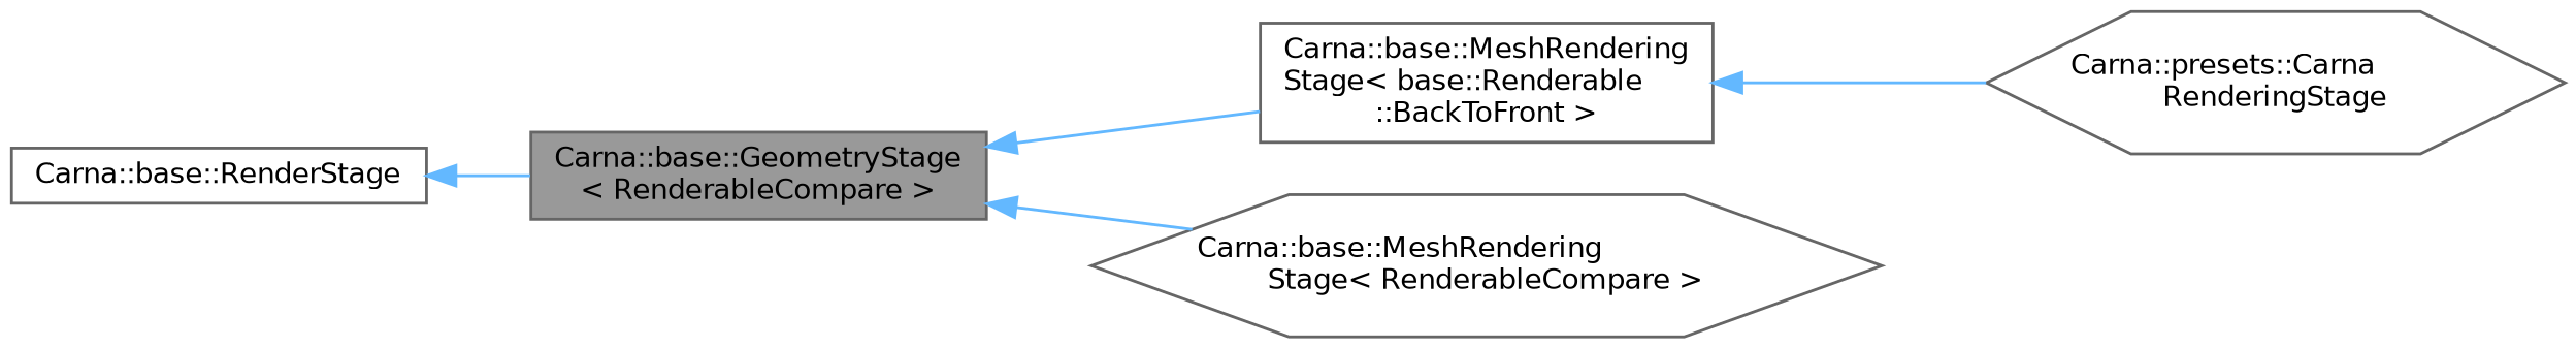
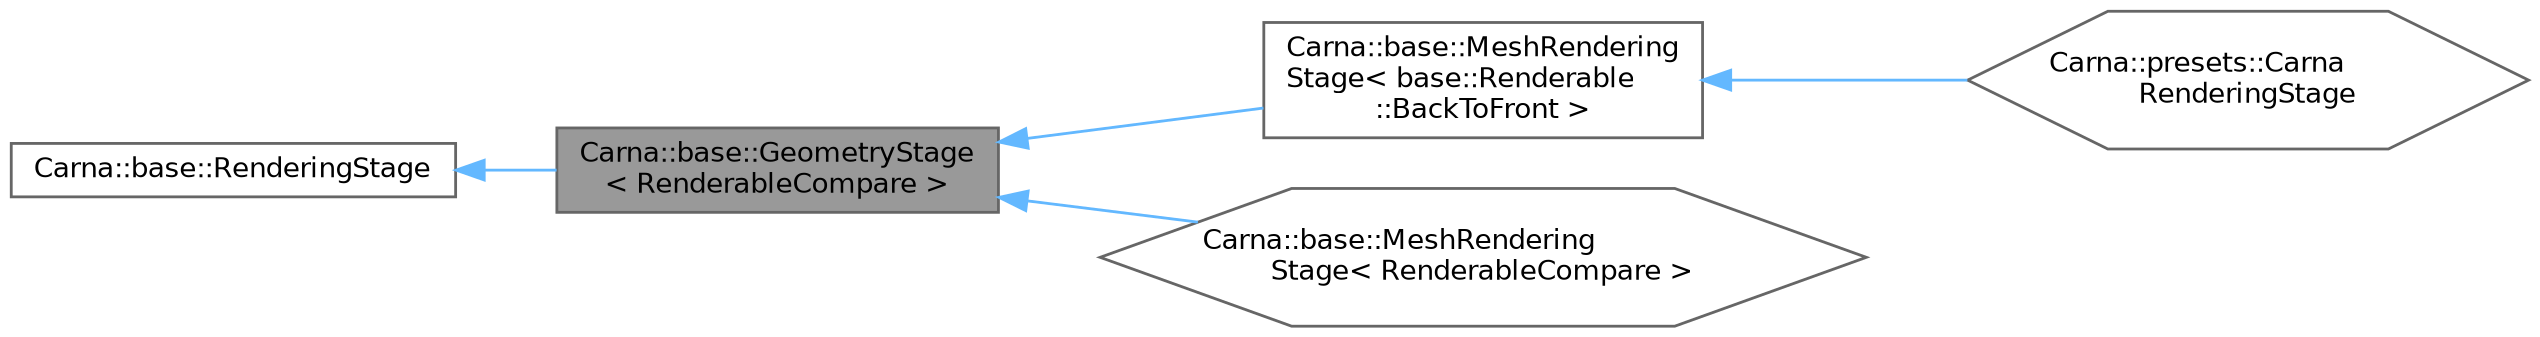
  digraph {
    rankdir=LR
    node [color=gray40 fillcolor=white fontname=Helvetica fontsize=10 shape=box style=filled]
    edge [color=steelblue1 dir=back fontname=Helvetica fontsize=10 labelfontname=Helvetica labelfontsize=10 style=solid]
    n1 [fillcolor=grey60 fontcolor=black height=0.2 label="Carna::base::GeometryStage\l\< RenderableCompare \>" width=0.4]
    n2 [height=0.2 label="Carna::base::MeshRendering\lStage\< base::Renderable\l::BackToFront \>" width=0.4]
    n3 [height=0.2 label="Carna::base::MeshRendering\lStage\< RenderableCompare \>" shape=hexagon width=0.4]
    n4 [height=0.2 label="Carna::presets::Carna\lRenderingStage" shape=hexagon width=0.4]
-   n5 [height=0.2 label="Carna::base::RenderStage" width=0.4]
+   n5 [height=0.2 label="Carna::base::RenderingStage" width=0.4]
    n1 -> n2
    n1 -> n3
    n2 -> n4
    n5 -> n1
  }
